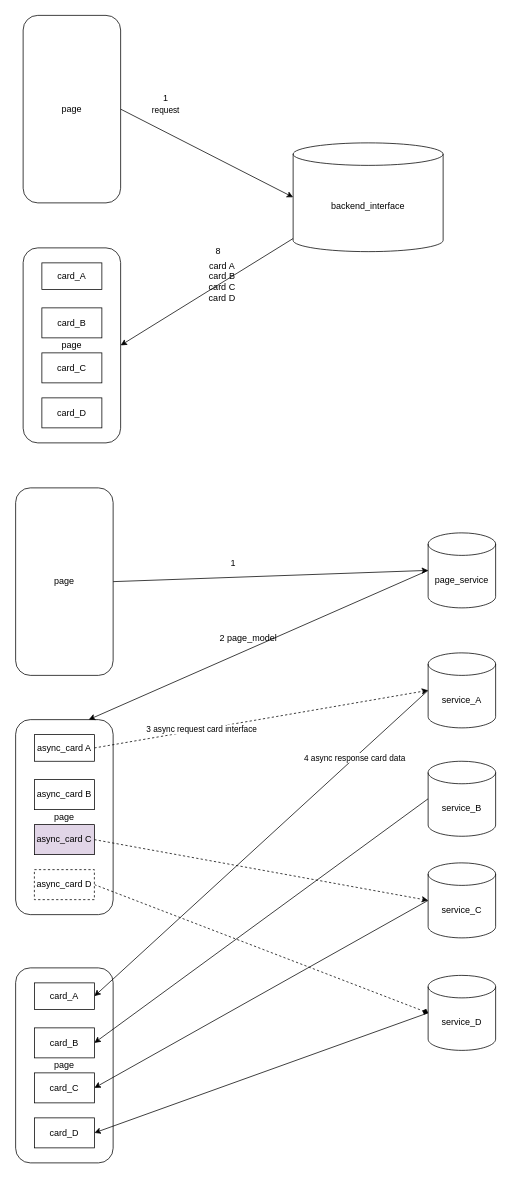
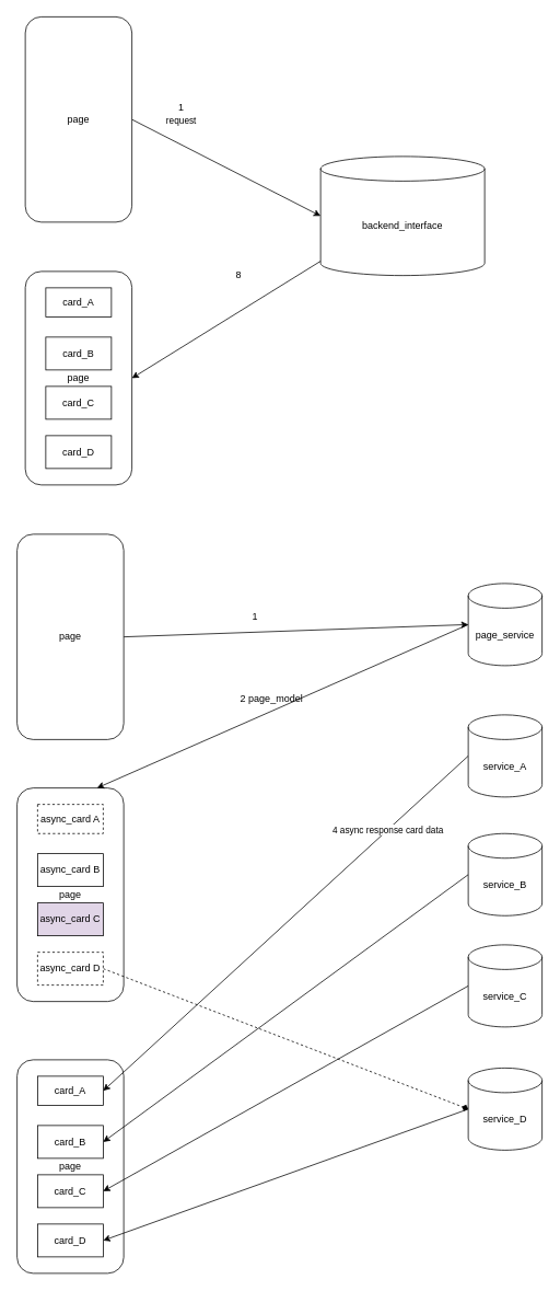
  <mxCell id="0" />
  <mxCell id="1" parent="0" />
  <mxCell id="2" value="page" style="rounded=1;whiteSpace=wrap;html=1;" parent="1" vertex="1"><mxGeometry x="20" y="1290" width="130" height="260" as="geometry" /></mxCell>
  <mxCell id="3" value="page" style="rounded=1;whiteSpace=wrap;html=1;" parent="1" vertex="1"><mxGeometry x="20" y="959" width="130" height="260" as="geometry" /></mxCell>
  <mxCell id="4" value="page" style="rounded=1;whiteSpace=wrap;html=1;" parent="1" vertex="1"><mxGeometry x="30" y="330" width="130" height="260" as="geometry" /></mxCell>
  <mxCell id="5" value="card_A" style="rounded=0;whiteSpace=wrap;html=1;" parent="1" vertex="1"><mxGeometry x="55" y="350" width="80" height="35.5" as="geometry" /></mxCell>
  <mxCell id="6" value="card_B" style="rounded=0;whiteSpace=wrap;html=1;" parent="1" vertex="1"><mxGeometry x="55" y="410" width="80" height="40" as="geometry" /></mxCell>
  <mxCell id="7" value="card_C" style="rounded=0;whiteSpace=wrap;html=1;" parent="1" vertex="1"><mxGeometry x="55" y="470" width="80" height="40" as="geometry" /></mxCell>
  <mxCell id="8" value="card_D" style="rounded=0;whiteSpace=wrap;html=1;" parent="1" vertex="1"><mxGeometry x="55" y="530" width="80" height="40" as="geometry" /></mxCell>
  <mxCell id="9" style="rounded=0;orthogonalLoop=1;jettySize=auto;html=1;exitX=1;exitY=0.5;exitDx=0;exitDy=0;entryX=0;entryY=0.5;entryDx=0;entryDy=0;entryPerimeter=0;" parent="1" source="11" target="13" edge="1"><mxGeometry relative="1" as="geometry" /></mxCell>
  <mxCell id="10" value="request" style="edgeLabel;html=1;align=center;verticalAlign=middle;resizable=0;points=[];" parent="9" vertex="1" connectable="0"><mxGeometry x="-0.519" y="-1" relative="1" as="geometry"><mxPoint x="5" y="-28" as="offset" /></mxGeometry></mxCell>
  <mxCell id="11" value="page" style="rounded=1;whiteSpace=wrap;html=1;" parent="1" vertex="1"><mxGeometry x="30" y="20" width="130" height="250" as="geometry" /></mxCell>
  <mxCell id="12" style="rounded=0;orthogonalLoop=1;jettySize=auto;html=1;exitX=0;exitY=0;exitDx=0;exitDy=127.5;exitPerimeter=0;entryX=1;entryY=0.5;entryDx=0;entryDy=0;" parent="1" source="13" target="4" edge="1"><mxGeometry relative="1" as="geometry" /></mxCell>
  <mxCell id="13" value="backend_interface" style="shape=cylinder3;whiteSpace=wrap;html=1;boundedLbl=1;backgroundOutline=1;size=15;" parent="1" vertex="1"><mxGeometry x="390" y="190" width="200" height="145" as="geometry" /></mxCell>
- <mxCell id="14" value="card A&lt;br&gt;card B&lt;br&gt;card C&lt;br&gt;card D" style="text;html=1;align=center;verticalAlign=middle;resizable=0;points=[];autosize=1;strokeColor=none;" parent="1" vertex="1"><mxGeometry x="270" y="345" width="50" height="60" as="geometry" /></mxCell>
  <mxCell id="15" value="1" style="text;html=1;align=center;verticalAlign=middle;resizable=0;points=[];autosize=1;strokeColor=none;" parent="1" vertex="1"><mxGeometry x="210" y="120" width="20" height="20" as="geometry" /></mxCell>
  <mxCell id="16" value="8" style="text;html=1;align=center;verticalAlign=middle;resizable=0;points=[];autosize=1;strokeColor=none;" parent="1" vertex="1"><mxGeometry x="280" y="325" width="20" height="20" as="geometry" /></mxCell>
- <mxCell id="17" style="rounded=0;orthogonalLoop=1;jettySize=auto;html=1;dashed=1;entryX=0;entryY=0.5;entryDx=0;entryDy=0;entryPerimeter=0;exitX=1;exitY=0.5;exitDx=0;exitDy=0;" parent="1" source="37" target="25" edge="1"><mxGeometry relative="1" as="geometry"><mxPoint x="210" y="840" as="sourcePoint" /><mxPoint x="490" y="870" as="targetPoint" /></mxGeometry></mxCell>
- <mxCell id="18" value="3 async request card interface" style="edgeLabel;html=1;align=center;verticalAlign=middle;resizable=0;points=[];" vertex="1" connectable="0" parent="17"><mxGeometry x="-0.356" y="1" relative="1" as="geometry"><mxPoint as="offset" /></mxGeometry></mxCell>
- <mxCell id="19" style="edgeStyle=none;rounded=0;orthogonalLoop=1;jettySize=auto;html=1;exitX=1;exitY=0.5;exitDx=0;exitDy=0;entryX=0;entryY=0.5;entryDx=0;entryDy=0;entryPerimeter=0;dashed=1;" parent="1" source="39" target="29" edge="1"><mxGeometry relative="1" as="geometry"><mxPoint x="210" y="1045.5" as="sourcePoint" /><mxPoint x="520" y="1122.5" as="targetPoint" /></mxGeometry></mxCell>
  <mxCell id="20" style="edgeStyle=none;rounded=0;orthogonalLoop=1;jettySize=auto;html=1;exitX=1;exitY=0.5;exitDx=0;exitDy=0;entryX=0;entryY=0.5;entryDx=0;entryDy=0;entryPerimeter=0;dashed=1;endArrow=diamond;" parent="1" source="40" target="31" edge="1"><mxGeometry relative="1" as="geometry"><mxPoint x="210" y="1145.5" as="sourcePoint" /><mxPoint x="520" y="1122.5" as="targetPoint" /></mxGeometry></mxCell>
  <mxCell id="21" style="edgeStyle=none;rounded=0;orthogonalLoop=1;jettySize=auto;html=1;exitX=0;exitY=0.5;exitDx=0;exitDy=0;exitPerimeter=0;entryX=0.75;entryY=0;entryDx=0;entryDy=0;" edge="1" parent="1" source="22" target="3"><mxGeometry relative="1" as="geometry" /></mxCell>
  <mxCell id="22" value="page_service" style="shape=cylinder3;whiteSpace=wrap;html=1;boundedLbl=1;backgroundOutline=1;size=15;" parent="1" vertex="1"><mxGeometry x="570" y="710" width="90" height="100" as="geometry" /></mxCell>
  <mxCell id="23" style="edgeStyle=none;rounded=0;orthogonalLoop=1;jettySize=auto;html=1;exitX=0;exitY=0.5;exitDx=0;exitDy=0;exitPerimeter=0;entryX=1;entryY=0.5;entryDx=0;entryDy=0;" edge="1" parent="1" source="25" target="44"><mxGeometry relative="1" as="geometry" /></mxCell>
  <mxCell id="24" value="4 async response card data" style="edgeLabel;html=1;align=center;verticalAlign=middle;resizable=0;points=[];" vertex="1" connectable="0" parent="23"><mxGeometry x="-0.559" relative="1" as="geometry"><mxPoint as="offset" /></mxGeometry></mxCell>
  <mxCell id="25" value="service_A" style="shape=cylinder3;whiteSpace=wrap;html=1;boundedLbl=1;backgroundOutline=1;size=15;" parent="1" vertex="1"><mxGeometry x="570" y="870" width="90" height="100" as="geometry" /></mxCell>
  <mxCell id="26" style="edgeStyle=none;rounded=0;orthogonalLoop=1;jettySize=auto;html=1;exitX=0;exitY=0.5;exitDx=0;exitDy=0;exitPerimeter=0;entryX=1;entryY=0.5;entryDx=0;entryDy=0;" edge="1" parent="1" source="27" target="45"><mxGeometry relative="1" as="geometry" /></mxCell>
  <mxCell id="27" value="service_B" style="shape=cylinder3;whiteSpace=wrap;html=1;boundedLbl=1;backgroundOutline=1;size=15;" parent="1" vertex="1"><mxGeometry x="570" y="1014.5" width="90" height="100" as="geometry" /></mxCell>
  <mxCell id="28" style="edgeStyle=none;rounded=0;orthogonalLoop=1;jettySize=auto;html=1;exitX=0;exitY=0.5;exitDx=0;exitDy=0;exitPerimeter=0;entryX=1;entryY=0.5;entryDx=0;entryDy=0;" edge="1" parent="1" source="29" target="46"><mxGeometry relative="1" as="geometry" /></mxCell>
  <mxCell id="29" value="service_C" style="shape=cylinder3;whiteSpace=wrap;html=1;boundedLbl=1;backgroundOutline=1;size=15;" parent="1" vertex="1"><mxGeometry x="570" y="1150" width="90" height="100" as="geometry" /></mxCell>
  <mxCell id="30" style="edgeStyle=none;rounded=0;orthogonalLoop=1;jettySize=auto;html=1;exitX=0;exitY=0.5;exitDx=0;exitDy=0;exitPerimeter=0;entryX=1;entryY=0.5;entryDx=0;entryDy=0;" edge="1" parent="1" source="31" target="47"><mxGeometry relative="1" as="geometry" /></mxCell>
  <mxCell id="31" value="service_D" style="shape=cylinder3;whiteSpace=wrap;html=1;boundedLbl=1;backgroundOutline=1;size=15;" parent="1" vertex="1"><mxGeometry x="570" y="1300" width="90" height="100" as="geometry" /></mxCell>
  <mxCell id="32" style="edgeStyle=none;rounded=0;orthogonalLoop=1;jettySize=auto;html=1;exitX=1;exitY=1;exitDx=0;exitDy=0;dashed=1;" parent="1" source="7" target="7" edge="1"><mxGeometry relative="1" as="geometry" /></mxCell>
  <mxCell id="33" style="edgeStyle=none;rounded=0;orthogonalLoop=1;jettySize=auto;html=1;exitX=1;exitY=1;exitDx=0;exitDy=0;dashed=1;" parent="1" source="4" target="4" edge="1"><mxGeometry relative="1" as="geometry" /></mxCell>
  <mxCell id="34" style="edgeStyle=none;rounded=0;orthogonalLoop=1;jettySize=auto;html=1;exitX=0.5;exitY=0;exitDx=0;exitDy=0;dashed=1;" parent="1" source="4" target="4" edge="1"><mxGeometry relative="1" as="geometry" /></mxCell>
  <mxCell id="35" style="rounded=0;orthogonalLoop=1;jettySize=auto;html=1;exitX=1;exitY=0.5;exitDx=0;exitDy=0;entryX=0;entryY=0.5;entryDx=0;entryDy=0;entryPerimeter=0;" edge="1" parent="1" source="36" target="22"><mxGeometry relative="1" as="geometry" /></mxCell>
  <mxCell id="36" value="page" style="rounded=1;whiteSpace=wrap;html=1;" parent="1" vertex="1"><mxGeometry x="20" y="650" width="130" height="250" as="geometry" /></mxCell>
- <mxCell id="37" value="async_card A" style="rounded=0;whiteSpace=wrap;html=1;" parent="1" vertex="1"><mxGeometry x="45" y="979" width="80" height="35.5" as="geometry" /></mxCell>
+ <mxCell id="37" value="async_card A" style="rounded=0;whiteSpace=wrap;html=1;dashed=1;" parent="1" vertex="1"><mxGeometry x="45" y="979" width="80" height="35.5" as="geometry" /></mxCell>
  <mxCell id="38" value="async_card B" style="rounded=0;whiteSpace=wrap;html=1;" parent="1" vertex="1"><mxGeometry x="45" y="1039" width="80" height="40" as="geometry" /></mxCell>
  <mxCell id="39" value="async_card C" style="rounded=0;whiteSpace=wrap;html=1;fillColor=#e1d5e7;" parent="1" vertex="1"><mxGeometry x="45" y="1099" width="80" height="40" as="geometry" /></mxCell>
  <mxCell id="40" value="async_card D" style="rounded=0;whiteSpace=wrap;html=1;dashed=1;" parent="1" vertex="1"><mxGeometry x="45" y="1159" width="80" height="40" as="geometry" /></mxCell>
  <mxCell id="41" style="edgeStyle=none;rounded=0;orthogonalLoop=1;jettySize=auto;html=1;exitX=1;exitY=1;exitDx=0;exitDy=0;dashed=1;" parent="1" source="39" target="39" edge="1"><mxGeometry relative="1" as="geometry" /></mxCell>
  <mxCell id="42" style="edgeStyle=none;rounded=0;orthogonalLoop=1;jettySize=auto;html=1;exitX=1;exitY=1;exitDx=0;exitDy=0;dashed=1;" parent="1" source="3" target="3" edge="1"><mxGeometry relative="1" as="geometry" /></mxCell>
  <mxCell id="43" style="edgeStyle=none;rounded=0;orthogonalLoop=1;jettySize=auto;html=1;exitX=0.5;exitY=0;exitDx=0;exitDy=0;dashed=1;" parent="1" source="3" target="3" edge="1"><mxGeometry relative="1" as="geometry" /></mxCell>
  <mxCell id="44" value="card_A" style="rounded=0;whiteSpace=wrap;html=1;" parent="1" vertex="1"><mxGeometry x="45" y="1310" width="80" height="35.5" as="geometry" /></mxCell>
  <mxCell id="45" value="card_B" style="rounded=0;whiteSpace=wrap;html=1;" parent="1" vertex="1"><mxGeometry x="45" y="1370" width="80" height="40" as="geometry" /></mxCell>
  <mxCell id="46" value="card_C" style="rounded=0;whiteSpace=wrap;html=1;" parent="1" vertex="1"><mxGeometry x="45" y="1430" width="80" height="40" as="geometry" /></mxCell>
  <mxCell id="47" value="card_D" style="rounded=0;whiteSpace=wrap;html=1;" parent="1" vertex="1"><mxGeometry x="45" y="1490" width="80" height="40" as="geometry" /></mxCell>
  <mxCell id="48" style="edgeStyle=none;rounded=0;orthogonalLoop=1;jettySize=auto;html=1;exitX=1;exitY=1;exitDx=0;exitDy=0;dashed=1;" parent="1" source="46" target="46" edge="1"><mxGeometry relative="1" as="geometry" /></mxCell>
  <mxCell id="49" style="edgeStyle=none;rounded=0;orthogonalLoop=1;jettySize=auto;html=1;exitX=1;exitY=1;exitDx=0;exitDy=0;dashed=1;" parent="1" source="2" target="2" edge="1"><mxGeometry relative="1" as="geometry" /></mxCell>
  <mxCell id="50" style="edgeStyle=none;rounded=0;orthogonalLoop=1;jettySize=auto;html=1;exitX=0.5;exitY=0;exitDx=0;exitDy=0;dashed=1;" parent="1" source="2" target="2" edge="1"><mxGeometry relative="1" as="geometry" /></mxCell>
  <mxCell id="51" value="1" style="text;html=1;align=center;verticalAlign=middle;resizable=0;points=[];autosize=1;strokeColor=none;" vertex="1" parent="1"><mxGeometry x="300" y="740" width="20" height="20" as="geometry" /></mxCell>
  <mxCell id="52" value="2 page_model" style="text;html=1;align=center;verticalAlign=middle;resizable=0;points=[];autosize=1;strokeColor=none;" vertex="1" parent="1"><mxGeometry x="285" y="840" width="90" height="20" as="geometry" /></mxCell>
